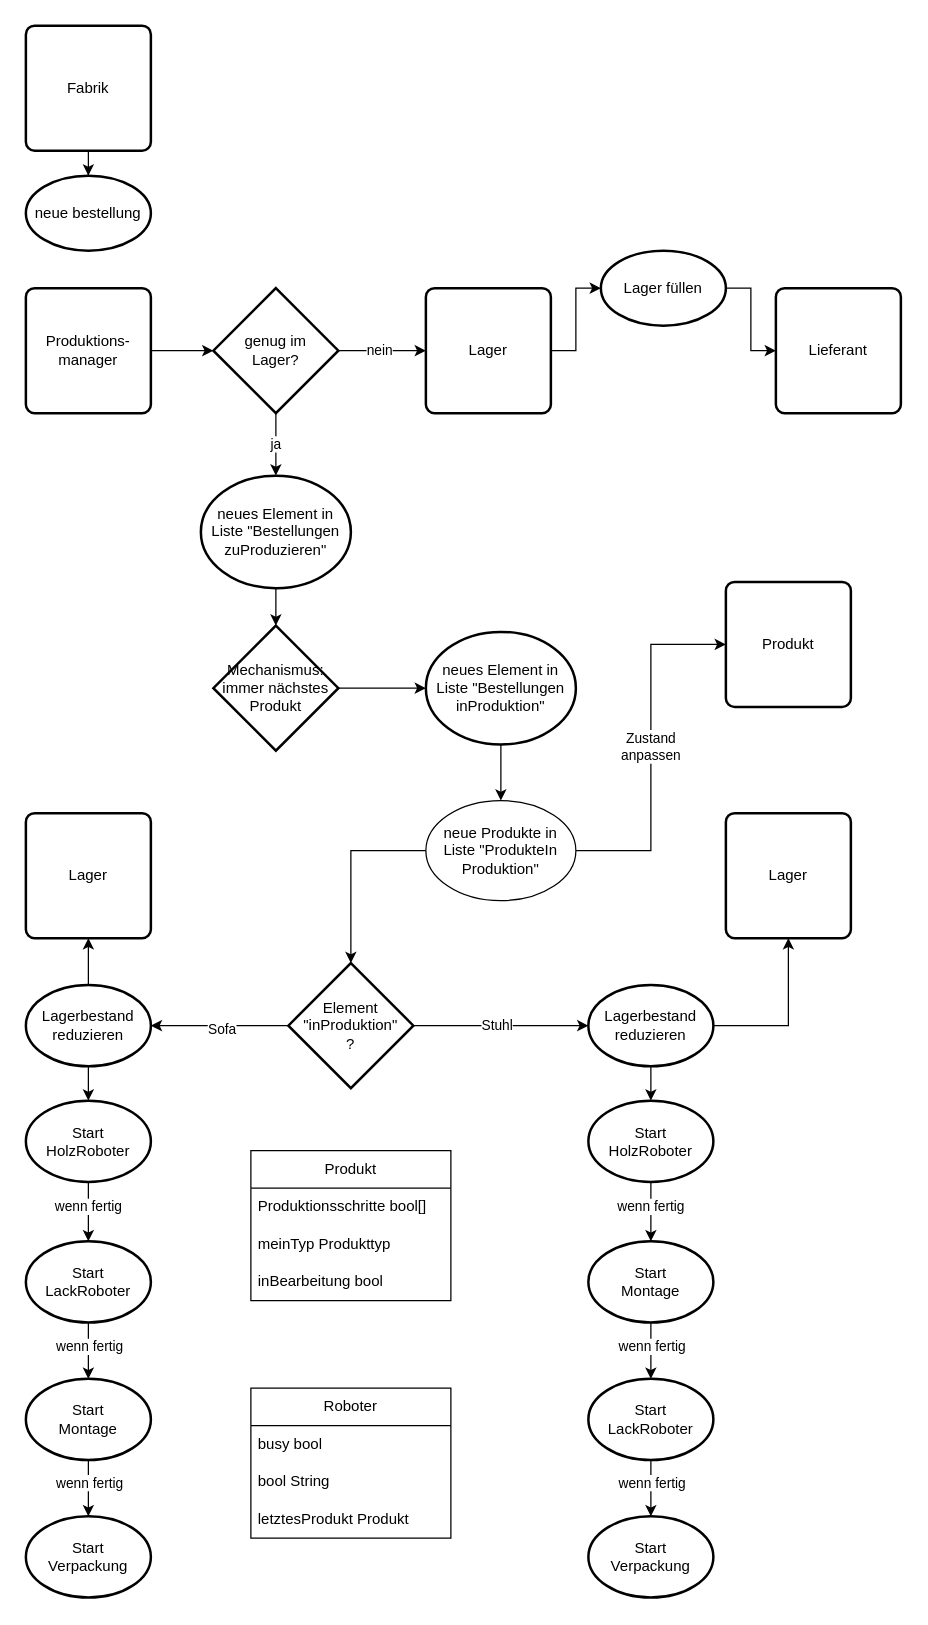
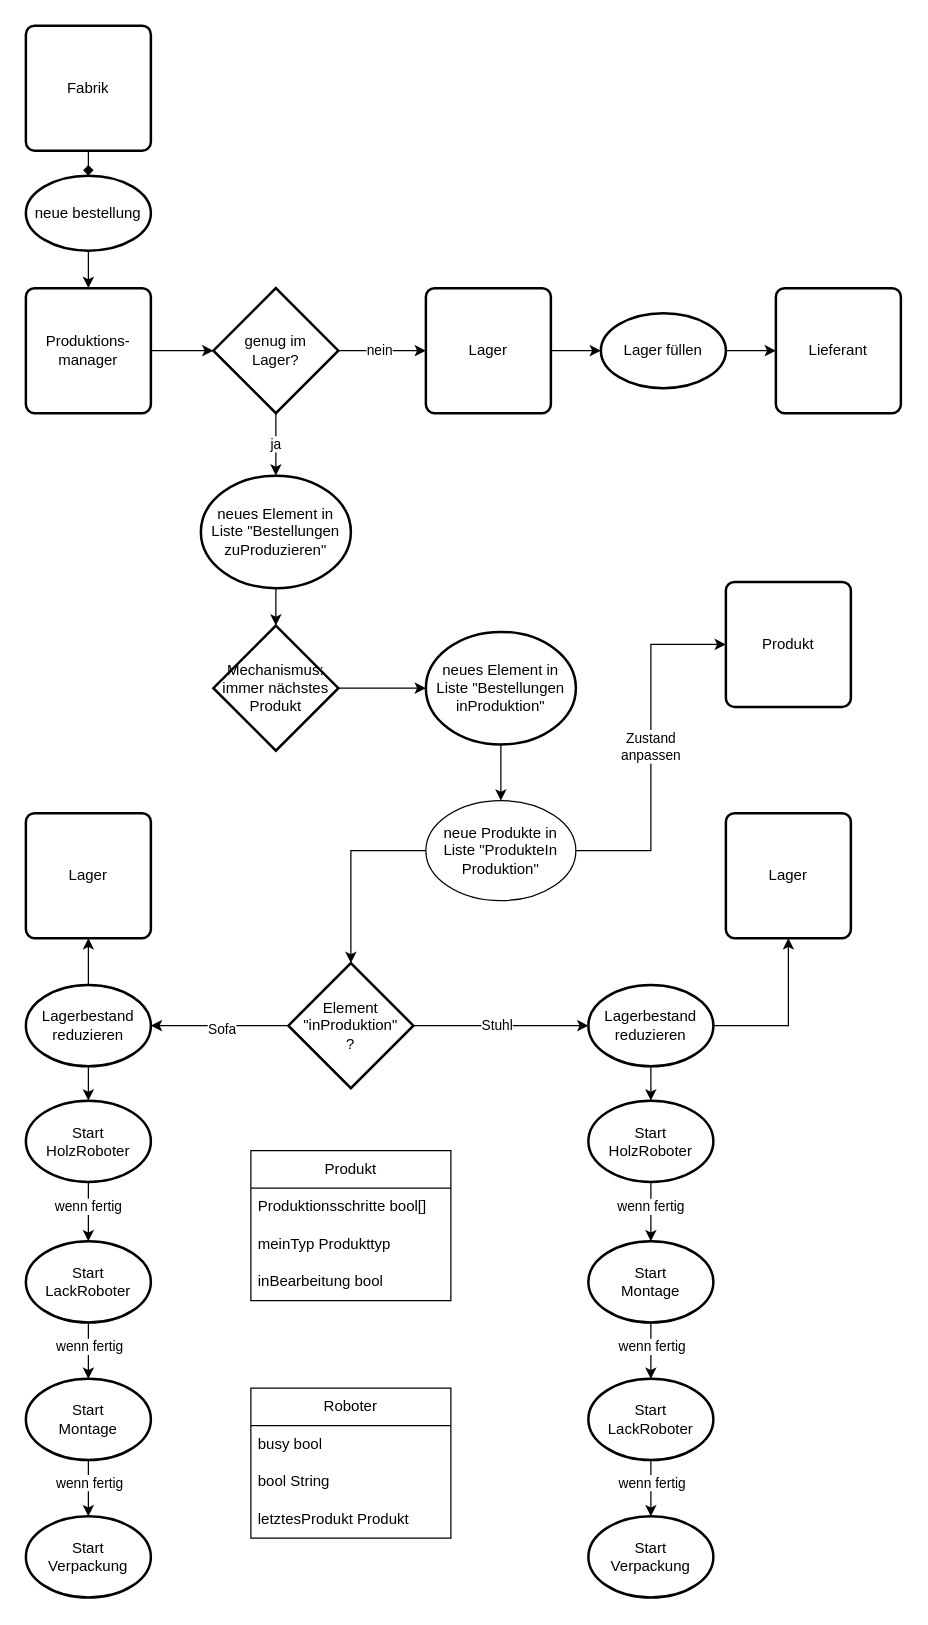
  <mxCell id="0" />
  <mxCell id="1" parent="0" />
- <mxCell id="2" value="" style="edgeStyle=orthogonalEdgeStyle;rounded=0;orthogonalLoop=1;jettySize=auto;html=1;" edge="1" parent="1" source="3" target="11"><mxGeometry relative="1" as="geometry" /></mxCell>
+ <mxCell id="2" value="" style="edgeStyle=orthogonalEdgeStyle;rounded=0;orthogonalLoop=1;jettySize=auto;html=1;endArrow=diamond;" edge="1" parent="1" source="3" target="11"><mxGeometry relative="1" as="geometry" /></mxCell>
  <mxCell id="3" value="Fabrik" style="rounded=1;whiteSpace=wrap;html=1;absoluteArcSize=1;arcSize=14;strokeWidth=2;" vertex="1" parent="1"><mxGeometry x="20" y="20" width="100" height="100" as="geometry" /></mxCell>
  <mxCell id="4" value="ja" style="edgeStyle=orthogonalEdgeStyle;rounded=0;orthogonalLoop=1;jettySize=auto;html=1;" edge="1" parent="1" source="5" target="18"><mxGeometry relative="1" as="geometry" /></mxCell>
  <mxCell id="5" value="genug im &lt;br&gt;Lager?" style="strokeWidth=2;html=1;shape=mxgraph.flowchart.decision;whiteSpace=wrap;" vertex="1" parent="1"><mxGeometry x="170" y="230" width="100" height="100" as="geometry" /></mxCell>
  <mxCell id="6" value="" style="edgeStyle=orthogonalEdgeStyle;rounded=0;orthogonalLoop=1;jettySize=auto;html=1;" edge="1" parent="1" source="7" target="15"><mxGeometry relative="1" as="geometry" /></mxCell>
  <mxCell id="7" value="Lager" style="rounded=1;whiteSpace=wrap;html=1;absoluteArcSize=1;arcSize=14;strokeWidth=2;" vertex="1" parent="1"><mxGeometry x="340" y="230" width="100" height="100" as="geometry" /></mxCell>
  <mxCell id="8" value="" style="edgeStyle=orthogonalEdgeStyle;rounded=0;orthogonalLoop=1;jettySize=auto;html=1;" edge="1" parent="1" source="5" target="7"><mxGeometry relative="1" as="geometry"><mxPoint x="353.5" y="280" as="targetPoint" /></mxGeometry></mxCell>
  <mxCell id="9" value="nein" style="edgeLabel;html=1;align=center;verticalAlign=middle;resizable=0;points=[];" vertex="1" connectable="0" parent="8"><mxGeometry x="-0.094" y="1" relative="1" as="geometry"><mxPoint as="offset" /></mxGeometry></mxCell>
+ <mxCell id="10" value="" style="edgeStyle=orthogonalEdgeStyle;rounded=0;orthogonalLoop=1;jettySize=auto;html=1;" edge="1" parent="1" source="11" target="13"><mxGeometry relative="1" as="geometry" /></mxCell>
  <mxCell id="11" value="&lt;span style=&quot;&quot;&gt;neue bestellung&lt;/span&gt;" style="strokeWidth=2;html=1;shape=mxgraph.flowchart.start_1;whiteSpace=wrap;" vertex="1" parent="1"><mxGeometry x="20" y="140" width="100" height="60" as="geometry" /></mxCell>
  <mxCell id="12" value="" style="edgeStyle=orthogonalEdgeStyle;rounded=0;orthogonalLoop=1;jettySize=auto;html=1;" edge="1" parent="1" source="13" target="5"><mxGeometry relative="1" as="geometry" /></mxCell>
  <mxCell id="13" value="Produktions-manager" style="rounded=1;whiteSpace=wrap;html=1;absoluteArcSize=1;arcSize=14;strokeWidth=2;" vertex="1" parent="1"><mxGeometry x="20" y="230" width="100" height="100" as="geometry" /></mxCell>
  <mxCell id="14" value="" style="edgeStyle=orthogonalEdgeStyle;rounded=0;orthogonalLoop=1;jettySize=auto;html=1;" edge="1" parent="1" source="15" target="16"><mxGeometry relative="1" as="geometry" /></mxCell>
- <mxCell id="15" value="&lt;span style=&quot;&quot;&gt;Lager füllen&lt;/span&gt;" style="strokeWidth=2;html=1;shape=mxgraph.flowchart.start_1;whiteSpace=wrap;" vertex="1" parent="1"><mxGeometry x="480" y="200" width="100" height="60" as="geometry" /></mxCell>
+ <mxCell id="15" value="&lt;span style=&quot;&quot;&gt;Lager füllen&lt;/span&gt;" style="strokeWidth=2;html=1;shape=mxgraph.flowchart.start_1;whiteSpace=wrap;" vertex="1" parent="1"><mxGeometry x="480" y="250" width="100" height="60" as="geometry" /></mxCell>
  <mxCell id="16" value="Lieferant" style="rounded=1;whiteSpace=wrap;html=1;absoluteArcSize=1;arcSize=14;strokeWidth=2;" vertex="1" parent="1"><mxGeometry x="620" y="230" width="100" height="100" as="geometry" /></mxCell>
  <mxCell id="17" value="" style="edgeStyle=orthogonalEdgeStyle;rounded=0;orthogonalLoop=1;jettySize=auto;html=1;" edge="1" parent="1" source="18" target="20"><mxGeometry relative="1" as="geometry" /></mxCell>
  <mxCell id="18" value="neues Element in Liste &quot;Bestellungen zuProduzieren&quot;" style="strokeWidth=2;html=1;shape=mxgraph.flowchart.start_1;whiteSpace=wrap;" vertex="1" parent="1"><mxGeometry x="160" y="380" width="120" height="90" as="geometry" /></mxCell>
  <mxCell id="19" value="" style="edgeStyle=orthogonalEdgeStyle;rounded=0;orthogonalLoop=1;jettySize=auto;html=1;" edge="1" parent="1" source="20" target="22"><mxGeometry relative="1" as="geometry" /></mxCell>
  <mxCell id="20" value="Mechanismus: immer nächstes Produkt" style="strokeWidth=2;html=1;shape=mxgraph.flowchart.decision;whiteSpace=wrap;" vertex="1" parent="1"><mxGeometry x="170" y="500" width="100" height="100" as="geometry" /></mxCell>
  <mxCell id="21" value="" style="edgeStyle=orthogonalEdgeStyle;rounded=0;orthogonalLoop=1;jettySize=auto;html=1;" edge="1" parent="1" source="22" target="62"><mxGeometry relative="1" as="geometry" /></mxCell>
  <mxCell id="22" value="neues Element in Liste &quot;Bestellungen&lt;br&gt;inProduktion&quot;" style="strokeWidth=2;html=1;shape=mxgraph.flowchart.start_1;whiteSpace=wrap;" vertex="1" parent="1"><mxGeometry x="340" y="505" width="120" height="90" as="geometry" /></mxCell>
  <mxCell id="23" value="" style="edgeStyle=orthogonalEdgeStyle;rounded=0;orthogonalLoop=1;jettySize=auto;html=1;entryX=0;entryY=0.5;entryDx=0;entryDy=0;entryPerimeter=0;" edge="1" parent="1" source="27" target="36"><mxGeometry relative="1" as="geometry"><mxPoint x="530" y="820" as="targetPoint" /></mxGeometry></mxCell>
  <mxCell id="24" value="Stuhl" style="edgeLabel;html=1;align=center;verticalAlign=middle;resizable=0;points=[];" vertex="1" connectable="0" parent="23"><mxGeometry x="-0.064" y="1" relative="1" as="geometry"><mxPoint as="offset" /></mxGeometry></mxCell>
  <mxCell id="25" value="" style="edgeStyle=orthogonalEdgeStyle;rounded=0;orthogonalLoop=1;jettySize=auto;html=1;" edge="1" parent="1" source="27" target="50"><mxGeometry relative="1" as="geometry" /></mxCell>
  <mxCell id="26" value="Sofa" style="edgeLabel;html=1;align=center;verticalAlign=middle;resizable=0;points=[];" vertex="1" connectable="0" parent="25"><mxGeometry x="-0.022" y="2" relative="1" as="geometry"><mxPoint as="offset" /></mxGeometry></mxCell>
  <mxCell id="27" value="Element &quot;inProduktion&quot;&lt;br&gt;?" style="strokeWidth=2;html=1;shape=mxgraph.flowchart.decision;whiteSpace=wrap;" vertex="1" parent="1"><mxGeometry x="230" y="770" width="100" height="100" as="geometry" /></mxCell>
  <mxCell id="28" value="" style="edgeStyle=orthogonalEdgeStyle;rounded=0;orthogonalLoop=1;jettySize=auto;html=1;" edge="1" parent="1" source="30" target="33"><mxGeometry relative="1" as="geometry" /></mxCell>
  <mxCell id="29" value="wenn fertig" style="edgeLabel;html=1;align=center;verticalAlign=middle;resizable=0;points=[];" vertex="1" connectable="0" parent="28"><mxGeometry x="-0.201" y="-1" relative="1" as="geometry"><mxPoint as="offset" /></mxGeometry></mxCell>
  <mxCell id="30" value="Start &lt;br&gt;HolzRoboter" style="strokeWidth=2;html=1;shape=mxgraph.flowchart.start_1;whiteSpace=wrap;" vertex="1" parent="1"><mxGeometry x="470" y="880" width="100" height="65" as="geometry" /></mxCell>
  <mxCell id="31" value="" style="edgeStyle=orthogonalEdgeStyle;rounded=0;orthogonalLoop=1;jettySize=auto;html=1;" edge="1" parent="1" source="33" target="40"><mxGeometry relative="1" as="geometry" /></mxCell>
  <mxCell id="32" value="wenn fertig" style="edgeLabel;html=1;align=center;verticalAlign=middle;resizable=0;points=[];" vertex="1" connectable="0" parent="31"><mxGeometry x="-0.457" relative="1" as="geometry"><mxPoint y="7" as="offset" /></mxGeometry></mxCell>
  <mxCell id="33" value="Start &lt;br&gt;Montage" style="strokeWidth=2;html=1;shape=mxgraph.flowchart.start_1;whiteSpace=wrap;" vertex="1" parent="1"><mxGeometry x="470" y="992.5" width="100" height="65" as="geometry" /></mxCell>
  <mxCell id="34" value="" style="edgeStyle=orthogonalEdgeStyle;rounded=0;orthogonalLoop=1;jettySize=auto;html=1;" edge="1" parent="1" source="36" target="37"><mxGeometry relative="1" as="geometry" /></mxCell>
  <mxCell id="35" value="" style="edgeStyle=orthogonalEdgeStyle;rounded=0;orthogonalLoop=1;jettySize=auto;html=1;" edge="1" parent="1" source="36" target="30"><mxGeometry relative="1" as="geometry" /></mxCell>
  <mxCell id="36" value="Lagerbestand&lt;br&gt;reduzieren" style="strokeWidth=2;html=1;shape=mxgraph.flowchart.start_1;whiteSpace=wrap;" vertex="1" parent="1"><mxGeometry x="470" y="787.5" width="100" height="65" as="geometry" /></mxCell>
  <mxCell id="37" value="Lager" style="rounded=1;whiteSpace=wrap;html=1;absoluteArcSize=1;arcSize=14;strokeWidth=2;" vertex="1" parent="1"><mxGeometry x="580" y="650" width="100" height="100" as="geometry" /></mxCell>
  <mxCell id="38" value="" style="edgeStyle=orthogonalEdgeStyle;rounded=0;orthogonalLoop=1;jettySize=auto;html=1;" edge="1" parent="1" source="40" target="41"><mxGeometry relative="1" as="geometry" /></mxCell>
  <mxCell id="39" value="wenn fertig" style="edgeLabel;html=1;align=center;verticalAlign=middle;resizable=0;points=[];" vertex="1" connectable="0" parent="38"><mxGeometry x="-0.217" relative="1" as="geometry"><mxPoint as="offset" /></mxGeometry></mxCell>
  <mxCell id="40" value="Start &lt;br&gt;LackRoboter" style="strokeWidth=2;html=1;shape=mxgraph.flowchart.start_1;whiteSpace=wrap;" vertex="1" parent="1"><mxGeometry x="470" y="1102.5" width="100" height="65" as="geometry" /></mxCell>
  <mxCell id="41" value="Start &lt;br&gt;Verpackung" style="strokeWidth=2;html=1;shape=mxgraph.flowchart.start_1;whiteSpace=wrap;" vertex="1" parent="1"><mxGeometry x="470" y="1212.5" width="100" height="65" as="geometry" /></mxCell>
  <mxCell id="42" value="" style="edgeStyle=orthogonalEdgeStyle;rounded=0;orthogonalLoop=1;jettySize=auto;html=1;" edge="1" parent="1" source="44" target="47"><mxGeometry relative="1" as="geometry" /></mxCell>
  <mxCell id="43" value="wenn fertig" style="edgeLabel;html=1;align=center;verticalAlign=middle;resizable=0;points=[];" vertex="1" connectable="0" parent="42"><mxGeometry x="-0.201" y="-1" relative="1" as="geometry"><mxPoint as="offset" /></mxGeometry></mxCell>
  <mxCell id="44" value="Start &lt;br&gt;HolzRoboter" style="strokeWidth=2;html=1;shape=mxgraph.flowchart.start_1;whiteSpace=wrap;" vertex="1" parent="1"><mxGeometry x="20" y="880" width="100" height="65" as="geometry" /></mxCell>
  <mxCell id="45" value="" style="edgeStyle=orthogonalEdgeStyle;rounded=0;orthogonalLoop=1;jettySize=auto;html=1;" edge="1" parent="1" source="47" target="53"><mxGeometry relative="1" as="geometry" /></mxCell>
  <mxCell id="46" value="wenn fertig" style="edgeLabel;html=1;align=center;verticalAlign=middle;resizable=0;points=[];" vertex="1" connectable="0" parent="45"><mxGeometry x="-0.457" relative="1" as="geometry"><mxPoint y="7" as="offset" /></mxGeometry></mxCell>
  <mxCell id="47" value="Start &lt;br&gt;LackRoboter" style="strokeWidth=2;html=1;shape=mxgraph.flowchart.start_1;whiteSpace=wrap;" vertex="1" parent="1"><mxGeometry x="20" y="992.5" width="100" height="65" as="geometry" /></mxCell>
  <mxCell id="48" value="" style="edgeStyle=orthogonalEdgeStyle;rounded=0;orthogonalLoop=1;jettySize=auto;html=1;" edge="1" parent="1" source="50" target="44"><mxGeometry relative="1" as="geometry" /></mxCell>
  <mxCell id="49" value="" style="edgeStyle=orthogonalEdgeStyle;rounded=0;orthogonalLoop=1;jettySize=auto;html=1;" edge="1" parent="1" source="50" target="55"><mxGeometry relative="1" as="geometry" /></mxCell>
  <mxCell id="50" value="Lagerbestand&lt;br&gt;reduzieren" style="strokeWidth=2;html=1;shape=mxgraph.flowchart.start_1;whiteSpace=wrap;" vertex="1" parent="1"><mxGeometry x="20" y="787.5" width="100" height="65" as="geometry" /></mxCell>
  <mxCell id="51" value="" style="edgeStyle=orthogonalEdgeStyle;rounded=0;orthogonalLoop=1;jettySize=auto;html=1;" edge="1" parent="1" source="53" target="54"><mxGeometry relative="1" as="geometry" /></mxCell>
  <mxCell id="52" value="wenn fertig" style="edgeLabel;html=1;align=center;verticalAlign=middle;resizable=0;points=[];" vertex="1" connectable="0" parent="51"><mxGeometry x="-0.217" relative="1" as="geometry"><mxPoint as="offset" /></mxGeometry></mxCell>
  <mxCell id="53" value="Start &lt;br&gt;Montage" style="strokeWidth=2;html=1;shape=mxgraph.flowchart.start_1;whiteSpace=wrap;" vertex="1" parent="1"><mxGeometry x="20" y="1102.5" width="100" height="65" as="geometry" /></mxCell>
  <mxCell id="54" value="Start &lt;br&gt;Verpackung" style="strokeWidth=2;html=1;shape=mxgraph.flowchart.start_1;whiteSpace=wrap;" vertex="1" parent="1"><mxGeometry x="20" y="1212.5" width="100" height="65" as="geometry" /></mxCell>
  <mxCell id="55" value="Lager" style="rounded=1;whiteSpace=wrap;html=1;absoluteArcSize=1;arcSize=14;strokeWidth=2;" vertex="1" parent="1"><mxGeometry x="20" y="650" width="100" height="100" as="geometry" /></mxCell>
  <mxCell id="56" value="Produkt" style="swimlane;fontStyle=0;childLayout=stackLayout;horizontal=1;startSize=30;horizontalStack=0;resizeParent=1;resizeParentMax=0;resizeLast=0;collapsible=1;marginBottom=0;whiteSpace=wrap;html=1;" vertex="1" parent="1"><mxGeometry x="200" y="920" width="160" height="120" as="geometry" /></mxCell>
  <mxCell id="57" value="Produktionsschritte bool[]" style="text;strokeColor=none;fillColor=none;align=left;verticalAlign=middle;spacingLeft=4;spacingRight=4;overflow=hidden;points=[[0,0.5],[1,0.5]];portConstraint=eastwest;rotatable=0;whiteSpace=wrap;html=1;" vertex="1" parent="56"><mxGeometry y="30" width="160" height="30" as="geometry" /></mxCell>
  <mxCell id="58" value="meinTyp Produkttyp" style="text;strokeColor=none;fillColor=none;align=left;verticalAlign=middle;spacingLeft=4;spacingRight=4;overflow=hidden;points=[[0,0.5],[1,0.5]];portConstraint=eastwest;rotatable=0;whiteSpace=wrap;html=1;" vertex="1" parent="56"><mxGeometry y="60" width="160" height="30" as="geometry" /></mxCell>
  <mxCell id="59" value="inBearbeitung bool" style="text;strokeColor=none;fillColor=none;align=left;verticalAlign=middle;spacingLeft=4;spacingRight=4;overflow=hidden;points=[[0,0.5],[1,0.5]];portConstraint=eastwest;rotatable=0;whiteSpace=wrap;html=1;" vertex="1" parent="56"><mxGeometry y="90" width="160" height="30" as="geometry" /></mxCell>
  <mxCell id="60" style="edgeStyle=orthogonalEdgeStyle;rounded=0;orthogonalLoop=1;jettySize=auto;html=1;entryX=0.5;entryY=0;entryDx=0;entryDy=0;entryPerimeter=0;" edge="1" parent="1" source="62" target="27"><mxGeometry relative="1" as="geometry" /></mxCell>
  <mxCell id="61" value="Zustand &lt;br&gt;anpassen" style="edgeStyle=orthogonalEdgeStyle;rounded=0;orthogonalLoop=1;jettySize=auto;html=1;entryX=0;entryY=0.5;entryDx=0;entryDy=0;" edge="1" parent="1" source="62" target="63"><mxGeometry relative="1" as="geometry" /></mxCell>
  <mxCell id="62" value="neue Produkte in Liste &quot;ProdukteIn&lt;br&gt;Produktion&quot;" style="ellipse;whiteSpace=wrap;html=1;" vertex="1" parent="1"><mxGeometry x="340" y="640" width="120" height="80" as="geometry" /></mxCell>
  <mxCell id="63" value="Produkt" style="rounded=1;whiteSpace=wrap;html=1;absoluteArcSize=1;arcSize=14;strokeWidth=2;" vertex="1" parent="1"><mxGeometry x="580" y="465" width="100" height="100" as="geometry" /></mxCell>
  <mxCell id="64" value="Roboter" style="swimlane;fontStyle=0;childLayout=stackLayout;horizontal=1;startSize=30;horizontalStack=0;resizeParent=1;resizeParentMax=0;resizeLast=0;collapsible=1;marginBottom=0;whiteSpace=wrap;html=1;" vertex="1" parent="1"><mxGeometry x="200" y="1110" width="160" height="120" as="geometry" /></mxCell>
  <mxCell id="65" value="busy bool" style="text;strokeColor=none;fillColor=none;align=left;verticalAlign=middle;spacingLeft=4;spacingRight=4;overflow=hidden;points=[[0,0.5],[1,0.5]];portConstraint=eastwest;rotatable=0;whiteSpace=wrap;html=1;" vertex="1" parent="64"><mxGeometry y="30" width="160" height="30" as="geometry" /></mxCell>
  <mxCell id="66" value="bool String" style="text;strokeColor=none;fillColor=none;align=left;verticalAlign=middle;spacingLeft=4;spacingRight=4;overflow=hidden;points=[[0,0.5],[1,0.5]];portConstraint=eastwest;rotatable=0;whiteSpace=wrap;html=1;" vertex="1" parent="64"><mxGeometry y="60" width="160" height="30" as="geometry" /></mxCell>
  <mxCell id="67" value="letztesProdukt Produkt" style="text;strokeColor=none;fillColor=none;align=left;verticalAlign=middle;spacingLeft=4;spacingRight=4;overflow=hidden;points=[[0,0.5],[1,0.5]];portConstraint=eastwest;rotatable=0;whiteSpace=wrap;html=1;" vertex="1" parent="64"><mxGeometry y="90" width="160" height="30" as="geometry" /></mxCell>
